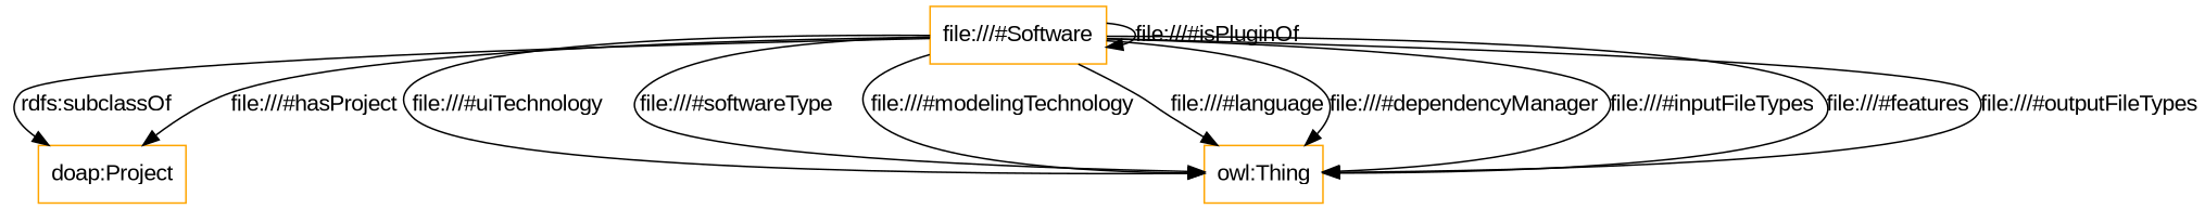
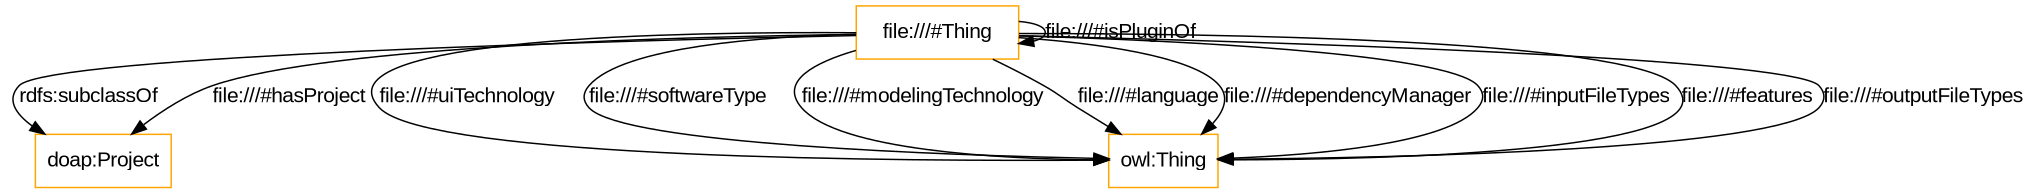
  digraph {
    rankdir=TB
    fontname="Liberation Sans"
    node [color=orange shape=rectangle fontname="Liberation Sans"]
    edge [fontname="Liberation Sans"]
-   "file:///#Software"
+   "file:///#Software" [label="file:///#Thing"]
    "doap:Project"
    "owl:Thing"
    "file:///#Software" -> "file:///#Software" [label="file:///#isPluginOf"]
    "file:///#Software" -> "doap:Project" [label="rdfs:subclassOf"]
    "file:///#Software" -> "doap:Project" [label="file:///#hasProject"]
    "file:///#Software" -> "owl:Thing" [label="file:///#uiTechnology"]
    "file:///#Software" -> "owl:Thing" [label="file:///#softwareType"]
    "file:///#Software" -> "owl:Thing" [label="file:///#modelingTechnology"]
    "file:///#Software" -> "owl:Thing" [label="file:///#language"]
    "file:///#Software" -> "owl:Thing" [label="file:///#dependencyManager"]
    "file:///#Software" -> "owl:Thing" [label="file:///#inputFileTypes"]
    "file:///#Software" -> "owl:Thing" [label="file:///#features"]
    "file:///#Software" -> "owl:Thing" [label="file:///#outputFileTypes"]
  }
